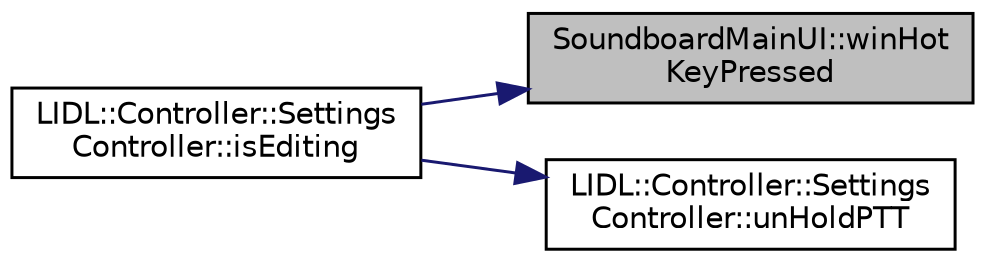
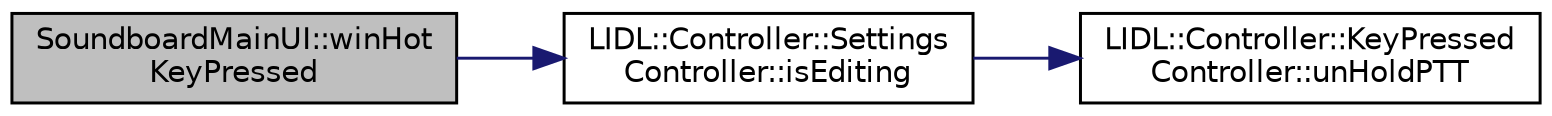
  digraph {
    rankdir=LR
    node [color=black fillcolor=white fontname=Helvetica fontsize=10 shape=record style=filled]
    edge [color=midnightblue fontname=Helvetica fontsize=10 labelfontname=Helvetica labelfontsize=10 style=solid]
    n1 [fillcolor=grey75 fontcolor=black height=0.2 label="SoundboardMainUI::winHot\lKeyPressed" width=0.4]
    n2 [height=0.2 label="LIDL::Controller::Settings\lController::isEditing" width=0.4]
-   n3 [height=0.2 label="LIDL::Controller::Settings\lController::unHoldPTT" width=0.4]
-   n2 -> n1
+   n3 [height=0.2 label="LIDL::Controller::KeyPressed\lController::unHoldPTT" width=0.4]
+   n1 -> n2
    n2 -> n3
  }
